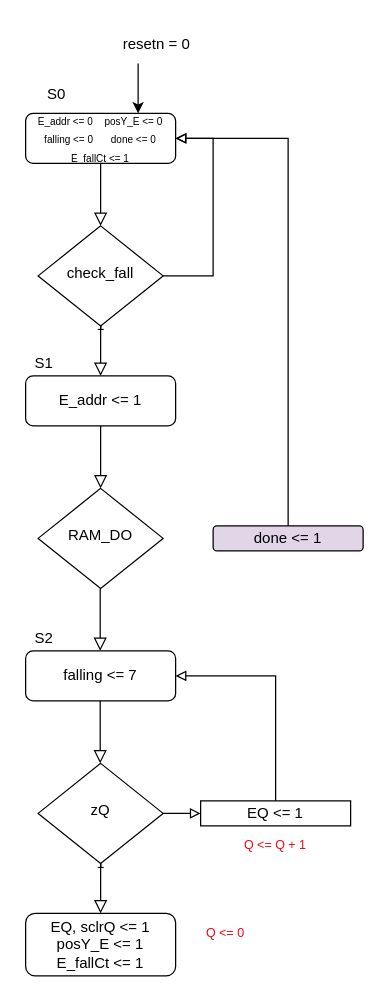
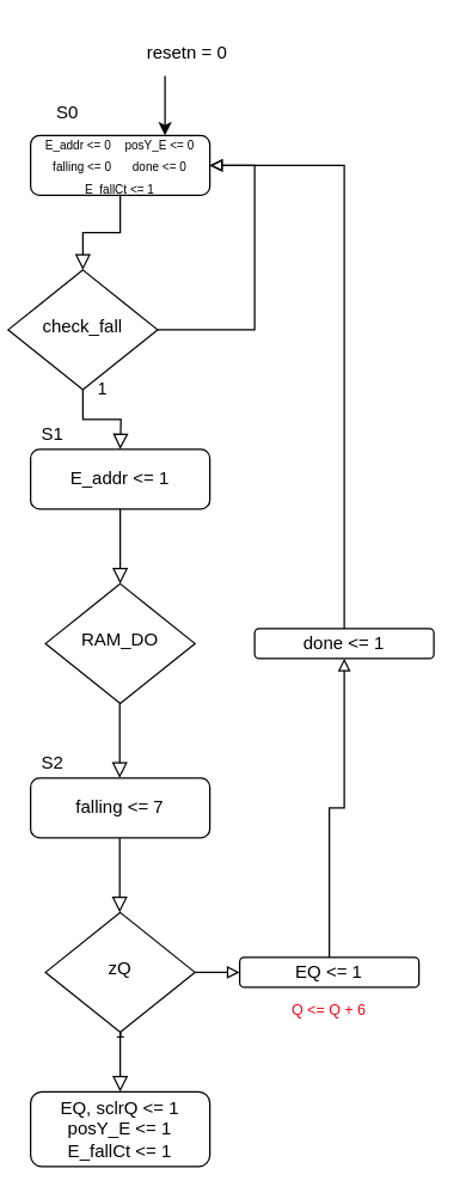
  <mxCell id="0" />
  <mxCell id="1" parent="0" />
  <mxCell id="2" value="" style="rounded=0;html=1;jettySize=auto;orthogonalLoop=1;fontSize=11;endArrow=block;endFill=0;endSize=8;strokeWidth=1;shadow=0;labelBackgroundColor=none;edgeStyle=orthogonalEdgeStyle;" parent="1" source="4" target="7" edge="1"><mxGeometry relative="1" as="geometry" /></mxCell>
  <mxCell id="3" style="edgeStyle=orthogonalEdgeStyle;rounded=0;orthogonalLoop=1;jettySize=auto;html=1;exitX=0.75;exitY=0;exitDx=0;exitDy=0;endArrow=none;endFill=0;startArrow=classic;startFill=1;" parent="1" source="4" edge="1"><mxGeometry relative="1" as="geometry"><mxPoint x="110" y="50" as="targetPoint" /></mxGeometry></mxCell>
  <mxCell id="4" value="&lt;font style=&quot;font-size: 8px;&quot;&gt;E_addr &amp;lt;= 0&lt;span style=&quot;white-space: pre;&quot;&gt;&#09;&lt;/span&gt;posY_E &amp;lt;= 0&lt;br&gt;falling &amp;lt;= 0&lt;span style=&quot;white-space: pre;&quot;&gt;&#09;&lt;/span&gt;done &amp;lt;= 0 E_fallCt &amp;lt;= 1&lt;br&gt;&lt;/font&gt;" style="rounded=1;whiteSpace=wrap;html=1;fontSize=12;glass=0;strokeWidth=1;shadow=0;align=center;" parent="1" vertex="1"><mxGeometry x="20" y="90" width="120" height="40" as="geometry" /></mxCell>
  <mxCell id="5" value="1" style="rounded=0;html=1;jettySize=auto;orthogonalLoop=1;fontSize=11;endArrow=block;endFill=0;endSize=8;strokeWidth=1;shadow=0;labelBackgroundColor=none;edgeStyle=orthogonalEdgeStyle;" parent="1" source="7" edge="1"><mxGeometry y="20" relative="1" as="geometry"><mxPoint as="offset" /><mxPoint x="80" y="300" as="targetPoint" /></mxGeometry></mxCell>
  <mxCell id="6" style="edgeStyle=orthogonalEdgeStyle;rounded=0;orthogonalLoop=1;jettySize=auto;html=1;exitX=1;exitY=0.5;exitDx=0;exitDy=0;entryX=1;entryY=0.5;entryDx=0;entryDy=0;startArrow=none;startFill=0;endArrow=block;endFill=0;" parent="1" source="7" target="4" edge="1"><mxGeometry relative="1" as="geometry"><Array as="points"><mxPoint x="170" y="220" /><mxPoint x="170" y="110" /></Array></mxGeometry></mxCell>
- <mxCell id="7" value="check_fall" style="rhombus;whiteSpace=wrap;html=1;shadow=0;fontFamily=Helvetica;fontSize=12;align=center;strokeWidth=1;spacing=6;spacingTop=-4;" parent="1" vertex="1"><mxGeometry x="30" y="180" width="100" height="80" as="geometry" /></mxCell>
+ <mxCell id="7" value="check_fall" style="rhombus;whiteSpace=wrap;html=1;shadow=0;fontFamily=Helvetica;fontSize=12;align=center;strokeWidth=1;spacing=6;spacingTop=-4;" parent="1" vertex="1"><mxGeometry x="5" y="180" width="100" height="80" as="geometry" /></mxCell>
  <mxCell id="8" value="S0" style="text;html=1;strokeColor=none;fillColor=none;align=center;verticalAlign=middle;whiteSpace=wrap;rounded=0;" parent="1" vertex="1"><mxGeometry x="30" y="60" width="30" height="30" as="geometry" /></mxCell>
  <mxCell id="9" value="resetn = 0" style="text;html=1;strokeColor=none;fillColor=none;align=center;verticalAlign=middle;whiteSpace=wrap;rounded=0;" parent="1" vertex="1"><mxGeometry x="90" y="20" width="70" height="30" as="geometry" /></mxCell>
  <mxCell id="10" value="E_addr &amp;lt;= 1" style="rounded=1;whiteSpace=wrap;html=1;fontSize=12;glass=0;strokeWidth=1;shadow=0;" parent="1" vertex="1"><mxGeometry x="20" y="300" width="120" height="40" as="geometry" /></mxCell>
  <mxCell id="11" value="S1" style="text;html=1;strokeColor=none;fillColor=none;align=center;verticalAlign=middle;whiteSpace=wrap;rounded=0;" parent="1" vertex="1"><mxGeometry x="20" y="280" width="30" height="20" as="geometry" /></mxCell>
  <mxCell id="12" value="" style="rounded=0;html=1;jettySize=auto;orthogonalLoop=1;fontSize=11;endArrow=block;endFill=0;endSize=8;strokeWidth=1;shadow=0;labelBackgroundColor=none;edgeStyle=orthogonalEdgeStyle;" parent="1" edge="1"><mxGeometry relative="1" as="geometry"><mxPoint x="80" y="340" as="sourcePoint" /><mxPoint x="80" y="390" as="targetPoint" /></mxGeometry></mxCell>
  <mxCell id="13" value="RAM_DO" style="rhombus;whiteSpace=wrap;html=1;shadow=0;fontFamily=Helvetica;fontSize=12;align=center;strokeWidth=1;spacing=6;spacingTop=-4;" parent="1" vertex="1"><mxGeometry x="30" y="390" width="100" height="80" as="geometry" /></mxCell>
  <mxCell id="14" style="edgeStyle=orthogonalEdgeStyle;rounded=0;orthogonalLoop=1;jettySize=auto;html=1;exitX=0.5;exitY=0;exitDx=0;exitDy=0;entryX=1;entryY=0.5;entryDx=0;entryDy=0;fontSize=8;endArrow=block;endFill=0;" parent="1" source="15" target="4" edge="1"><mxGeometry relative="1" as="geometry" /></mxCell>
- <mxCell id="15" value="done &amp;lt;= 1" style="rounded=1;whiteSpace=wrap;html=1;fontSize=12;glass=0;strokeWidth=1;shadow=0;fillColor=#e1d5e7;" parent="1" vertex="1"><mxGeometry x="170" y="420" width="120" height="20" as="geometry" /></mxCell>
+ <mxCell id="15" value="done &amp;lt;= 1" style="rounded=1;whiteSpace=wrap;html=1;fontSize=12;glass=0;strokeWidth=1;shadow=0;" parent="1" vertex="1"><mxGeometry x="170" y="420" width="120" height="20" as="geometry" /></mxCell>
  <mxCell id="16" value="" style="rounded=0;html=1;jettySize=auto;orthogonalLoop=1;fontSize=11;endArrow=block;endFill=0;endSize=8;strokeWidth=1;shadow=0;labelBackgroundColor=none;edgeStyle=orthogonalEdgeStyle;" parent="1" edge="1"><mxGeometry relative="1" as="geometry"><mxPoint x="79.66" y="470" as="sourcePoint" /><mxPoint x="79.66" y="520" as="targetPoint" /></mxGeometry></mxCell>
  <mxCell id="17" value="falling &amp;lt;= 7" style="rounded=1;whiteSpace=wrap;html=1;fontSize=12;glass=0;strokeWidth=1;shadow=0;" parent="1" vertex="1"><mxGeometry x="20" y="520" width="120" height="40" as="geometry" /></mxCell>
  <mxCell id="18" value="S2" style="text;html=1;strokeColor=none;fillColor=none;align=center;verticalAlign=middle;whiteSpace=wrap;rounded=0;" parent="1" vertex="1"><mxGeometry x="20" y="500" width="30" height="20" as="geometry" /></mxCell>
  <mxCell id="19" value="1" style="rounded=0;html=1;jettySize=auto;orthogonalLoop=1;fontSize=11;endArrow=block;endFill=0;endSize=8;strokeWidth=1;shadow=0;labelBackgroundColor=none;edgeStyle=orthogonalEdgeStyle;" parent="1" source="20" edge="1"><mxGeometry y="20" relative="1" as="geometry"><mxPoint as="offset" /><mxPoint x="80" y="730" as="targetPoint" /></mxGeometry></mxCell>
  <mxCell id="20" value="zQ" style="rhombus;whiteSpace=wrap;html=1;shadow=0;fontFamily=Helvetica;fontSize=12;align=center;strokeWidth=1;spacing=6;spacingTop=-4;" parent="1" vertex="1"><mxGeometry x="30" y="610" width="100" height="80" as="geometry" /></mxCell>
  <mxCell id="21" value="" style="rounded=0;html=1;jettySize=auto;orthogonalLoop=1;fontSize=11;endArrow=block;endFill=0;endSize=8;strokeWidth=1;shadow=0;labelBackgroundColor=none;edgeStyle=orthogonalEdgeStyle;" parent="1" edge="1"><mxGeometry relative="1" as="geometry"><mxPoint x="79.66" y="560" as="sourcePoint" /><mxPoint x="79.66" y="610" as="targetPoint" /></mxGeometry></mxCell>
  <mxCell id="22" value="" style="edgeStyle=orthogonalEdgeStyle;rounded=0;orthogonalLoop=1;jettySize=auto;html=1;exitX=1;exitY=0.5;exitDx=0;exitDy=0;entryX=0;entryY=0.5;entryDx=0;entryDy=0;fontSize=8;labelPosition=center;verticalLabelPosition=top;align=center;verticalAlign=bottom;endArrow=block;endFill=0;" parent="1" target="24" edge="1"><mxGeometry relative="1" as="geometry"><mxPoint x="130" y="650" as="sourcePoint" /><Array as="points"><mxPoint x="150" y="650" /><mxPoint x="150" y="650" /></Array></mxGeometry></mxCell>
- <mxCell id="23" style="edgeStyle=orthogonalEdgeStyle;rounded=0;orthogonalLoop=1;jettySize=auto;html=1;exitX=0.5;exitY=0;exitDx=0;exitDy=0;entryX=1;entryY=0.5;entryDx=0;entryDy=0;fontSize=12;endArrow=block;endFill=0;" parent="1" source="24" target="17" edge="1"><mxGeometry relative="1" as="geometry" /></mxCell>
- <mxCell id="24" value="EQ &amp;lt;= 1" style="whiteSpace=wrap;html=1;fontSize=12;glass=0;strokeWidth=1;shadow=0;rounded=0;" parent="1" vertex="1"><mxGeometry x="160" y="640" width="120" height="20" as="geometry" /></mxCell>
+ <mxCell id="23" style="edgeStyle=orthogonalEdgeStyle;rounded=0;orthogonalLoop=1;jettySize=auto;html=1;exitX=0.5;exitY=0;exitDx=0;exitDy=0;fontSize=12;endArrow=block;endFill=0;" parent="1" source="24" target="15" edge="1"><mxGeometry relative="1" as="geometry" /></mxCell>
+ <mxCell id="24" value="EQ &amp;lt;= 1" style="rounded=1;whiteSpace=wrap;html=1;fontSize=12;glass=0;strokeWidth=1;shadow=0;" parent="1" vertex="1"><mxGeometry x="160" y="640" width="120" height="20" as="geometry" /></mxCell>
  <mxCell id="25" value="EQ, sclrQ &amp;lt;= 1&lt;br&gt;posY_E &amp;lt;= 1&lt;br&gt;E_fallCt &amp;lt;= 1" style="rounded=1;whiteSpace=wrap;html=1;fontSize=12;glass=0;strokeWidth=1;shadow=0;" parent="1" vertex="1"><mxGeometry x="20" y="730" width="120" height="50" as="geometry" /></mxCell>
- <mxCell id="26" value="&lt;font style=&quot;font-size: 10px;&quot; color=&quot;#f00717&quot;&gt;Q &amp;lt;= Q + 1&lt;/font&gt;" style="text;html=1;strokeColor=none;fillColor=none;align=center;verticalAlign=middle;whiteSpace=wrap;rounded=0;fontSize=8;" parent="1" vertex="1"><mxGeometry x="190" y="660" width="60" height="30" as="geometry" /></mxCell>
- <mxCell id="27" value="&lt;font style=&quot;font-size: 10px;&quot; color=&quot;#f00717&quot;&gt;Q &amp;lt;= 0&lt;br&gt;&lt;/font&gt;" style="text;html=1;strokeColor=none;fillColor=none;align=center;verticalAlign=middle;whiteSpace=wrap;rounded=0;fontSize=8;" parent="1" vertex="1"><mxGeometry x="150" y="730" width="60" height="30" as="geometry" /></mxCell>
+ <mxCell id="26" value="&lt;font style=&quot;font-size: 10px;&quot; color=&quot;#f00717&quot;&gt;Q &amp;lt;= Q + 6&lt;/font&gt;" style="text;html=1;strokeColor=none;fillColor=none;align=center;verticalAlign=middle;whiteSpace=wrap;rounded=0;fontSize=8;" parent="1" vertex="1"><mxGeometry x="190" y="660" width="60" height="30" as="geometry" /></mxCell>
